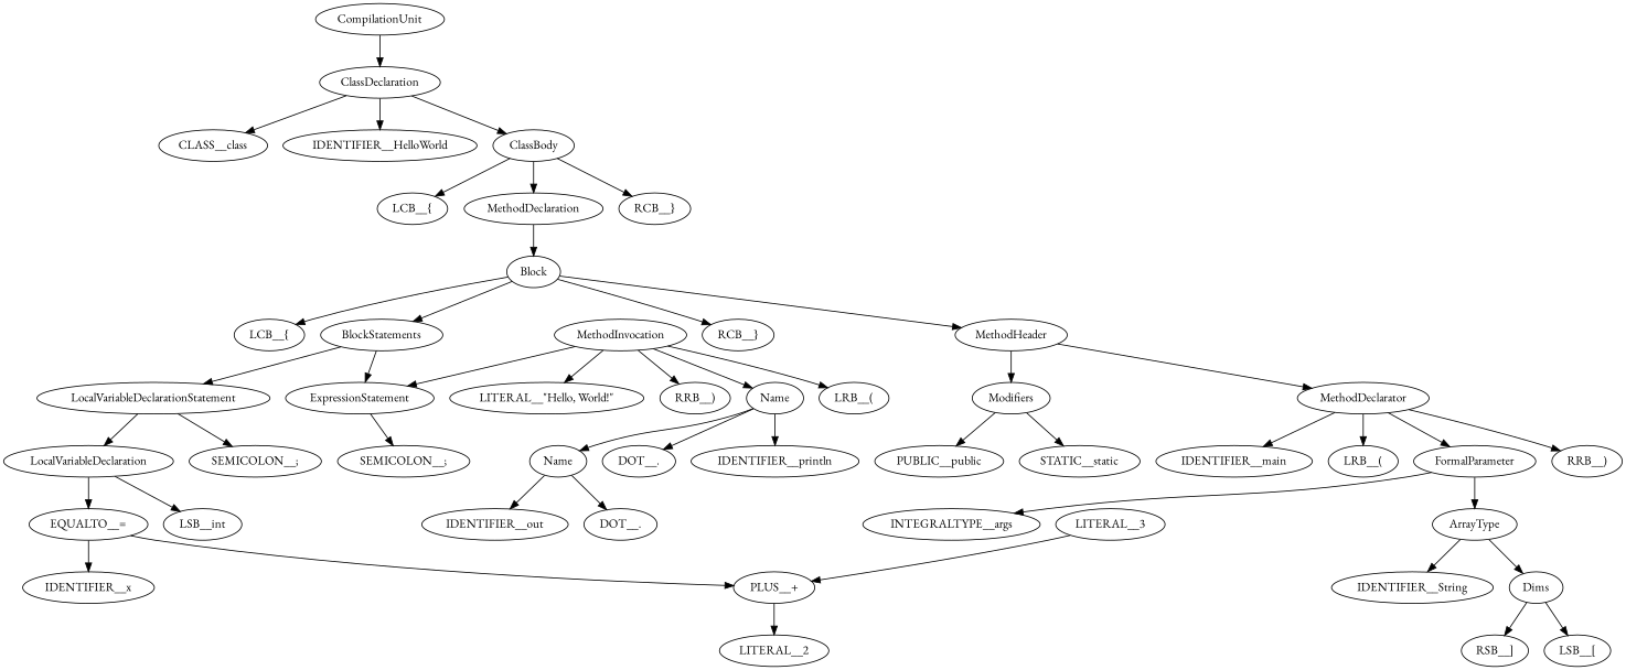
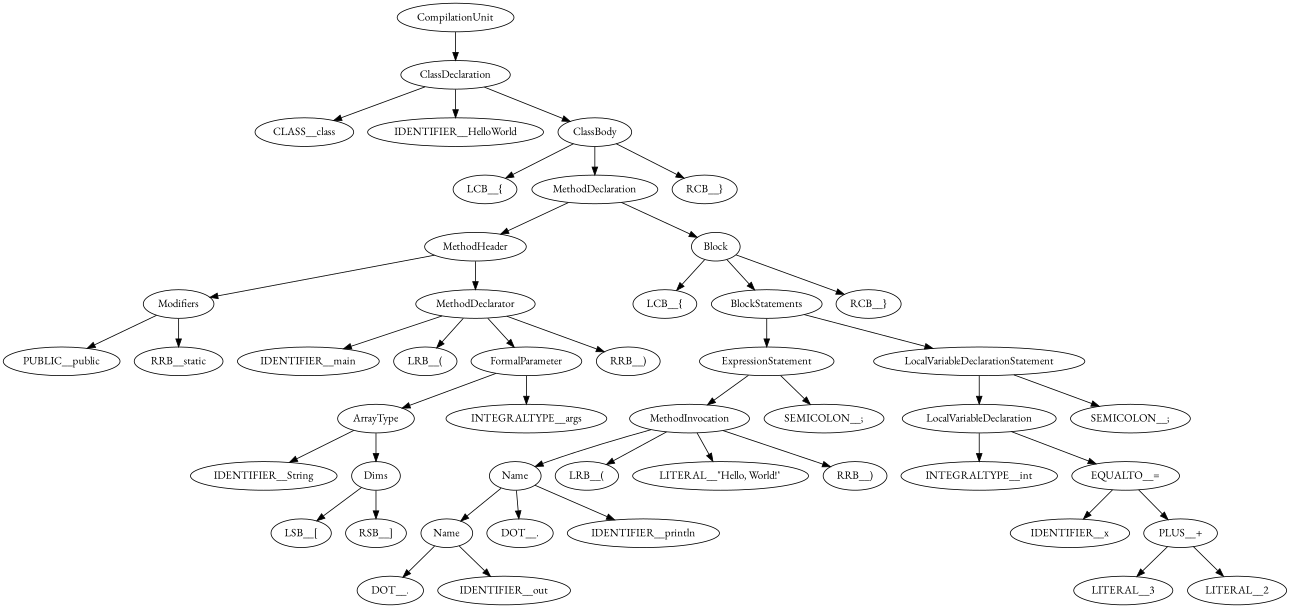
  strict digraph {
    fontname="EB Garamond"
    node [fontname="EB Garamond"]
    edge [fontname="EB Garamond"]
    n1 [label=CompilationUnit]
    n2 [label=ClassDeclaration]
    n3 [label=CLASS__class]
    n4 [label=IDENTIFIER__HelloWorld]
    n5 [label=ClassBody]
    n6 [label="LCB__{"]
    n7 [label=MethodDeclaration]
    n8 [label="RCB__}"]
    n9 [label=MethodHeader]
    n10 [label=Block]
    n11 [label=Modifiers]
    n12 [label=MethodDeclarator]
    n13 [label="LCB__{"]
    n14 [label=BlockStatements]
    n15 [label="RCB__}"]
    n16 [label=PUBLIC__public]
-   n17 [label=STATIC__static]
+   n17 [label=RRB__static]
    n18 [label=IDENTIFIER__main]
    n19 [label="LRB__("]
    n20 [label=FormalParameter]
    n21 [label="RRB__)"]
    n22 [label=ExpressionStatement]
    n23 [label=LocalVariableDeclarationStatement]
    n24 [label=ArrayType]
    n25 [label=INTEGRALTYPE__args]
    n26 [label=IDENTIFIER__String]
    n27 [label=Dims]
    n28 [label="LSB__["]
    n29 [label="RSB__]"]
    n30 [label=MethodInvocation]
    n31 [label="SEMICOLON__;"]
    n32 [label=LocalVariableDeclaration]
    n33 [label="SEMICOLON__;"]
    n34 [label=Name]
    n35 [label="LRB__("]
    n36 [label="LITERAL__\"Hello, World!\""]
    n37 [label="RRB__)"]
-   n38 [label=LSB__int]
+   n38 [label=INTEGRALTYPE__int]
    n39 [label="EQUALTO__="]
    n40 [label=Name]
    n41 [label="DOT__."]
    n42 [label=IDENTIFIER__println]
    n43 [label="DOT__."]
    n44 [label=IDENTIFIER__out]
    n45 [label=IDENTIFIER__x]
    n46 [label="PLUS__+"]
    n47 [label=LITERAL__3]
    n48 [label=LITERAL__2]
    n1 -> n2
    n2 -> n3
    n2 -> n4
    n2 -> n5
    n5 -> n6
    n5 -> n7
    n5 -> n8
-   n10 -> n9
+   n7 -> n9
    n7 -> n10
    n9 -> n11
    n9 -> n12
    n10 -> n13
    n10 -> n14
    n10 -> n15
    n11 -> n16
    n11 -> n17
    n12 -> n18
    n12 -> n19
    n12 -> n20
    n12 -> n21
    n14 -> n22
    n14 -> n23
    n20 -> n24
    n20 -> n25
-   n30 -> n22
+   n22 -> n30
    n22 -> n31
    n23 -> n32
    n23 -> n33
    n24 -> n26
    n24 -> n27
    n27 -> n28
    n27 -> n29
    n30 -> n34
    n30 -> n35
    n30 -> n36
    n30 -> n37
    n32 -> n38
    n32 -> n39
    n34 -> n40
    n34 -> n41
    n34 -> n42
    n39 -> n45
    n39 -> n46
    n40 -> n43
    n40 -> n44
-   n47 -> n46
+   n46 -> n47
    n46 -> n48
  }
